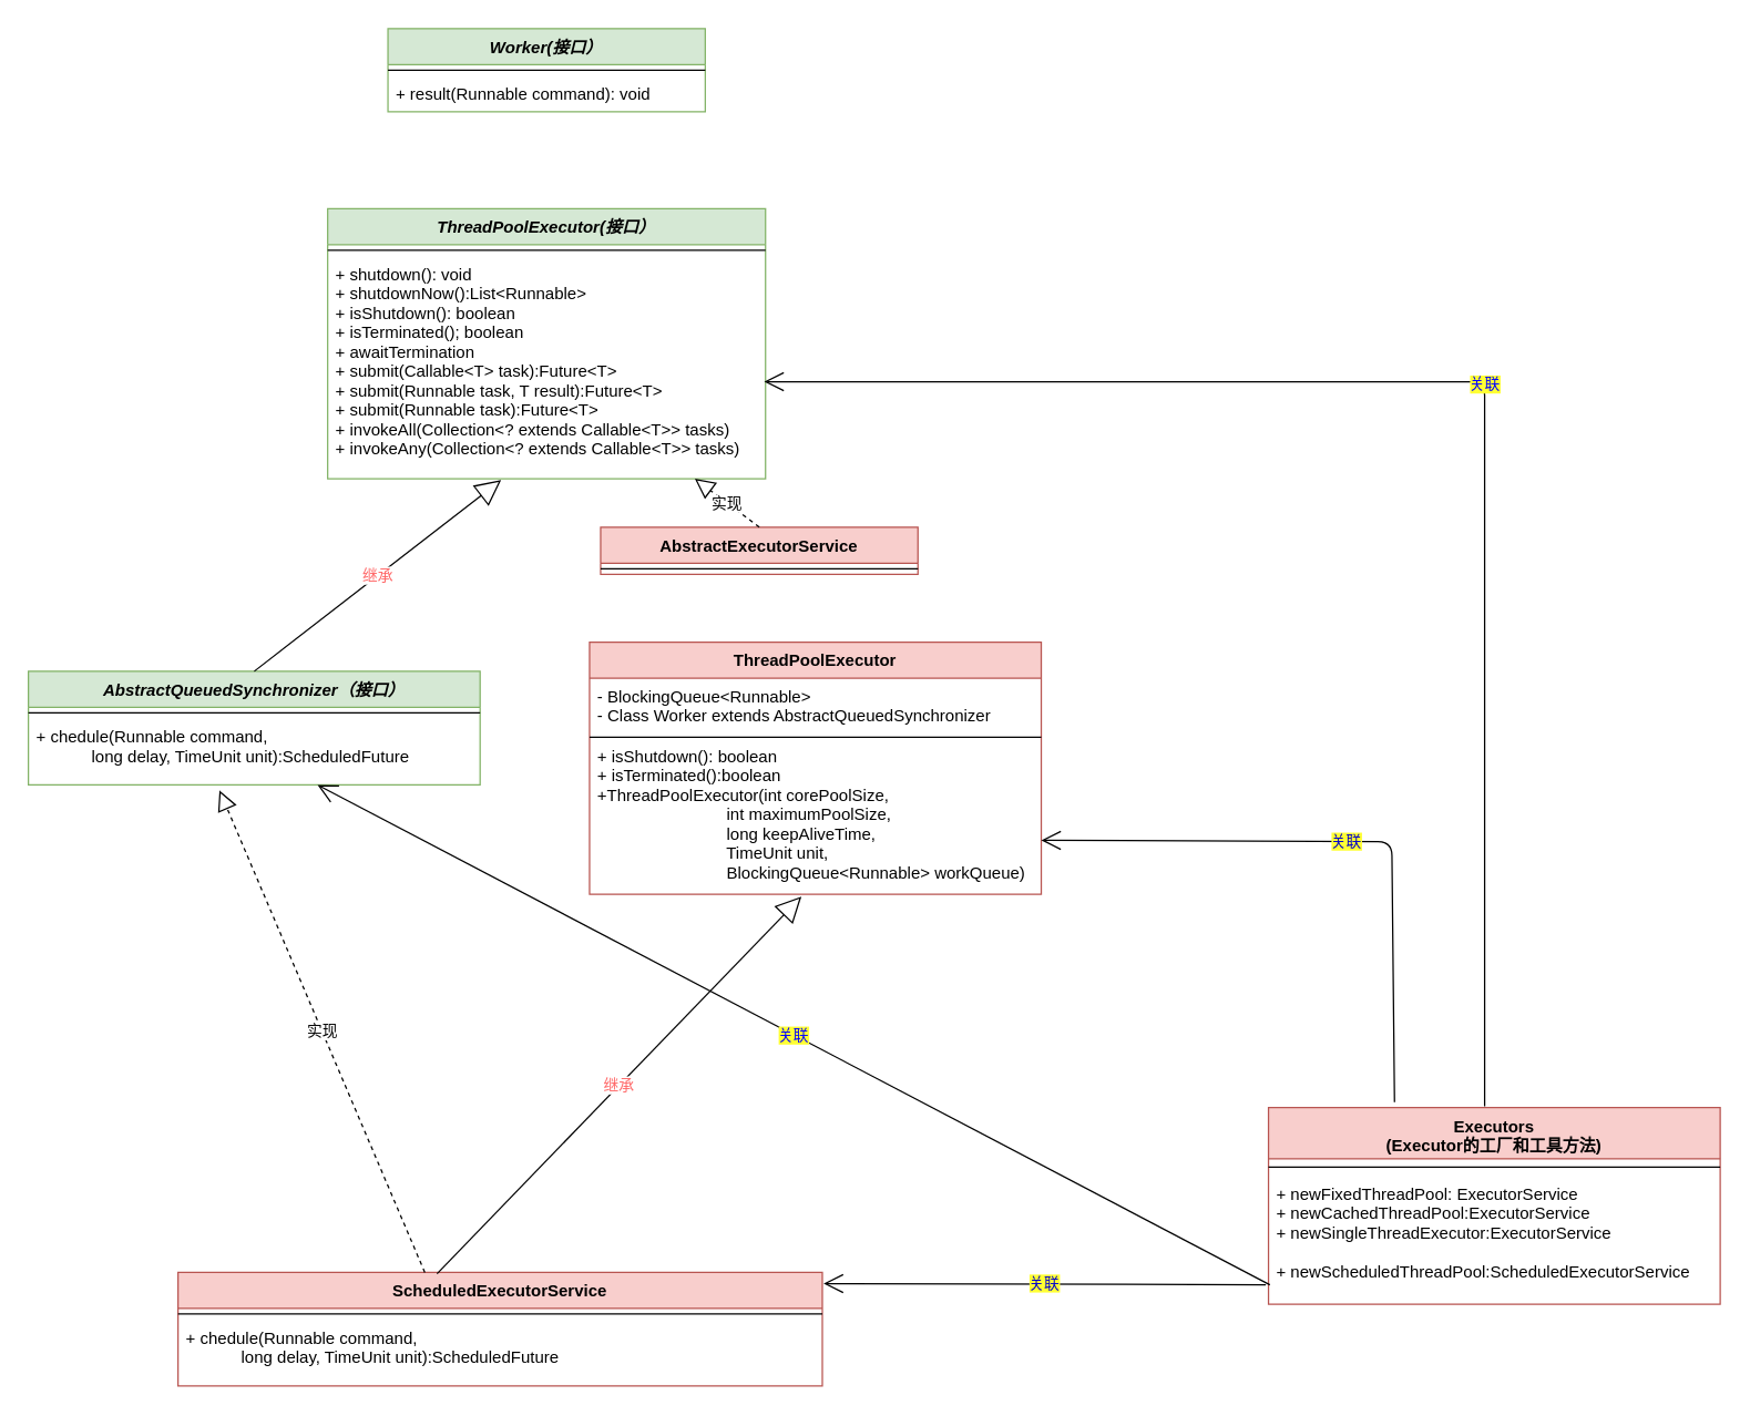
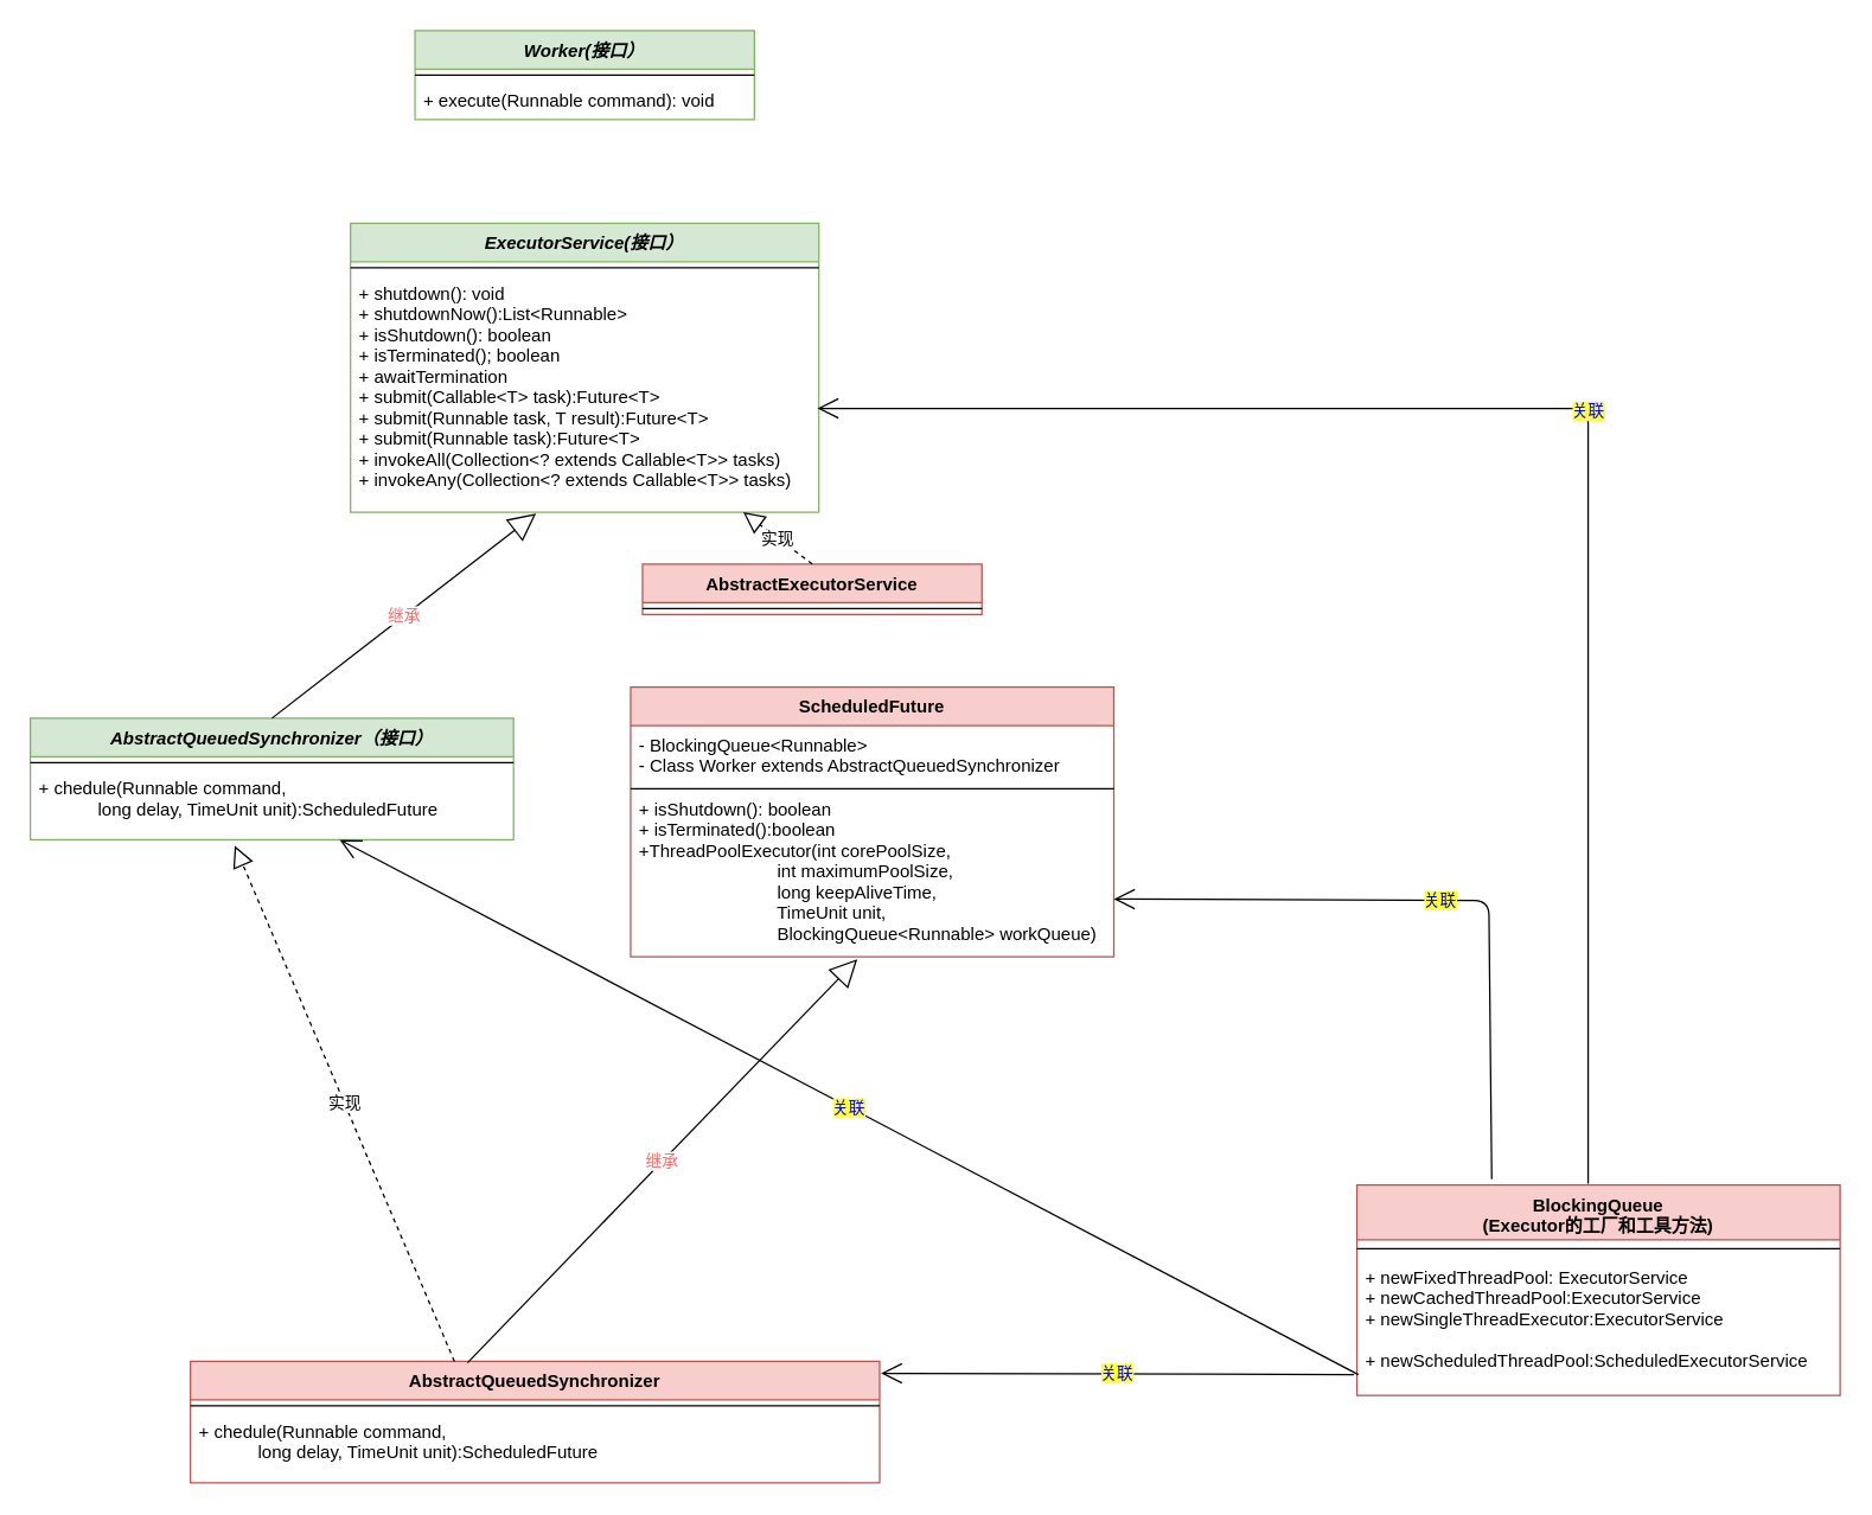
  <mxCell id="0" />
  <mxCell id="1" parent="0" />
- <mxCell id="2" value="ThreadPoolExecutor(接口）" style="swimlane;fontStyle=3;align=center;verticalAlign=top;childLayout=stackLayout;horizontal=1;startSize=26;horizontalStack=0;resizeParent=1;resizeParentMax=0;resizeLast=0;collapsible=1;marginBottom=0;shadow=0;fillColor=#d5e8d4;strokeColor=#82b366;" vertex="1" parent="1"><mxGeometry x="236" y="150" width="316" height="195" as="geometry" /></mxCell>
+ <mxCell id="2" value="ExecutorService(接口）" style="swimlane;fontStyle=3;align=center;verticalAlign=top;childLayout=stackLayout;horizontal=1;startSize=26;horizontalStack=0;resizeParent=1;resizeParentMax=0;resizeLast=0;collapsible=1;marginBottom=0;shadow=0;fillColor=#d5e8d4;strokeColor=#82b366;" vertex="1" parent="1"><mxGeometry x="236" y="150" width="316" height="195" as="geometry" /></mxCell>
  <mxCell id="3" value="" style="line;strokeWidth=1;fillColor=none;align=left;verticalAlign=middle;spacingTop=-1;spacingLeft=3;spacingRight=3;rotatable=0;labelPosition=right;points=[];portConstraint=eastwest;shadow=0;" vertex="1" parent="2"><mxGeometry y="26" width="316" height="8" as="geometry" /></mxCell>
  <mxCell id="4" value="+ shutdown(): void&#10;+ shutdownNow():List&lt;Runnable&gt;&#10;+ isShutdown(): boolean&#10;+ isTerminated(); boolean&#10;+ awaitTermination&#10;+ submit(Callable&lt;T&gt; task):Future&lt;T&gt;&#10;+ submit(Runnable task, T result):Future&lt;T&gt;&#10;+ submit(Runnable task):Future&lt;T&gt;&#10;+ invokeAll(Collection&lt;? extends Callable&lt;T&gt;&gt; tasks) &#10;+ invokeAny(Collection&lt;? extends Callable&lt;T&gt;&gt; tasks)" style="text;strokeColor=none;fillColor=none;align=left;verticalAlign=top;spacingLeft=4;spacingRight=4;overflow=hidden;rotatable=0;points=[[0,0.5],[1,0.5]];portConstraint=eastwest;shadow=0;" vertex="1" parent="2"><mxGeometry y="34" width="316" height="161" as="geometry" /></mxCell>
  <mxCell id="5" value="Worker(接口）" style="swimlane;fontStyle=3;align=center;verticalAlign=top;childLayout=stackLayout;horizontal=1;startSize=26;horizontalStack=0;resizeParent=1;resizeParentMax=0;resizeLast=0;collapsible=1;marginBottom=0;shadow=0;fillColor=#d5e8d4;strokeColor=#82b366;" vertex="1" parent="1"><mxGeometry x="279.5" y="20" width="229" height="60" as="geometry" /></mxCell>
  <mxCell id="6" value="" style="line;strokeWidth=1;fillColor=none;align=left;verticalAlign=middle;spacingTop=-1;spacingLeft=3;spacingRight=3;rotatable=0;labelPosition=right;points=[];portConstraint=eastwest;shadow=0;" vertex="1" parent="5"><mxGeometry y="26" width="229" height="8" as="geometry" /></mxCell>
- <mxCell id="7" value="+ result(Runnable command): void" style="text;strokeColor=none;fillColor=none;align=left;verticalAlign=top;spacingLeft=4;spacingRight=4;overflow=hidden;rotatable=0;points=[[0,0.5],[1,0.5]];portConstraint=eastwest;shadow=0;" vertex="1" parent="5"><mxGeometry y="34" width="229" height="26" as="geometry" /></mxCell>
+ <mxCell id="7" value="+ execute(Runnable command): void" style="text;strokeColor=none;fillColor=none;align=left;verticalAlign=top;spacingLeft=4;spacingRight=4;overflow=hidden;rotatable=0;points=[[0,0.5],[1,0.5]];portConstraint=eastwest;shadow=0;" vertex="1" parent="5"><mxGeometry y="34" width="229" height="26" as="geometry" /></mxCell>
  <mxCell id="8" value="AbstractExecutorService" style="swimlane;fontStyle=1;align=center;verticalAlign=top;childLayout=stackLayout;horizontal=1;startSize=26;horizontalStack=0;resizeParent=1;resizeParentMax=0;resizeLast=0;collapsible=1;marginBottom=0;shadow=0;fillColor=#f8cecc;strokeColor=#b85450;" vertex="1" parent="1"><mxGeometry x="433" y="380" width="229" height="34" as="geometry" /></mxCell>
  <mxCell id="9" value="" style="line;strokeWidth=1;fillColor=none;align=left;verticalAlign=middle;spacingTop=-1;spacingLeft=3;spacingRight=3;rotatable=0;labelPosition=right;points=[];portConstraint=eastwest;shadow=0;" vertex="1" parent="8"><mxGeometry y="26" width="229" height="8" as="geometry" /></mxCell>
  <mxCell id="10" value="&lt;font color=&quot;#000000&quot;&gt;实现&lt;/font&gt;" style="endArrow=block;dashed=1;endFill=0;endSize=12;html=1;fontColor=#FF6666;exitX=0.5;exitY=0;exitDx=0;exitDy=0;" edge="1" parent="1" source="8" target="4"><mxGeometry width="160" relative="1" as="geometry"><mxPoint x="356" y="391" as="sourcePoint" /><mxPoint x="516" y="391" as="targetPoint" /></mxGeometry></mxCell>
  <mxCell id="11" value="&lt;pre style=&quot;background-color: #ffffff ; color: #080808 ; font-family: &amp;#34;jetbrains mono&amp;#34; , monospace ; font-size: 9.8pt&quot;&gt;&lt;br&gt;&lt;/pre&gt;" style="text;html=1;strokeColor=none;fillColor=none;align=center;verticalAlign=middle;whiteSpace=wrap;rounded=0;shadow=0;fontColor=#FF6666;" vertex="1" parent="1"><mxGeometry x="920" y="130" width="40" height="20" as="geometry" /></mxCell>
- <mxCell id="12" value="Executors&#10;(Executor的工厂和工具方法)" style="swimlane;fontStyle=1;align=center;verticalAlign=top;childLayout=stackLayout;horizontal=1;startSize=37;horizontalStack=0;resizeParent=1;resizeParentMax=0;resizeLast=0;collapsible=1;marginBottom=0;shadow=0;fillColor=#f8cecc;strokeColor=#b85450;" vertex="1" parent="1"><mxGeometry x="915" y="799" width="326" height="142" as="geometry" /></mxCell>
+ <mxCell id="12" value="BlockingQueue&#10;(Executor的工厂和工具方法)" style="swimlane;fontStyle=1;align=center;verticalAlign=top;childLayout=stackLayout;horizontal=1;startSize=37;horizontalStack=0;resizeParent=1;resizeParentMax=0;resizeLast=0;collapsible=1;marginBottom=0;shadow=0;fillColor=#f8cecc;strokeColor=#b85450;" vertex="1" parent="1"><mxGeometry x="915" y="799" width="326" height="142" as="geometry" /></mxCell>
  <mxCell id="13" value="" style="line;strokeWidth=1;fillColor=none;align=left;verticalAlign=middle;spacingTop=-1;spacingLeft=3;spacingRight=3;rotatable=0;labelPosition=right;points=[];portConstraint=eastwest;" vertex="1" parent="12"><mxGeometry y="37" width="326" height="12" as="geometry" /></mxCell>
  <mxCell id="14" value="+ newFixedThreadPool: ExecutorService&#10;+ newCachedThreadPool:ExecutorService&#10;+ newSingleThreadExecutor:ExecutorService&#10;&#10;+ newScheduledThreadPool:ScheduledExecutorService" style="text;strokeColor=none;fillColor=none;align=left;verticalAlign=top;spacingLeft=4;spacingRight=4;overflow=hidden;rotatable=0;points=[[0,0.5],[1,0.5]];portConstraint=eastwest;" vertex="1" parent="12"><mxGeometry y="49" width="326" height="93" as="geometry" /></mxCell>
  <mxCell id="15" value="关联" style="endArrow=open;endFill=1;endSize=12;html=1;entryX=0.997;entryY=0.565;entryDx=0;entryDy=0;entryPerimeter=0;fontColor=#0000FF;labelBackgroundColor=#FFFF33;" edge="1" parent="1" target="4"><mxGeometry width="160" relative="1" as="geometry"><mxPoint x="1071" y="798" as="sourcePoint" /><mxPoint x="875" y="363" as="targetPoint" /><Array as="points"><mxPoint x="1071" y="275" /></Array></mxGeometry></mxCell>
- <mxCell id="16" value="ThreadPoolExecutor" style="swimlane;fontStyle=1;align=center;verticalAlign=top;childLayout=stackLayout;horizontal=1;startSize=26;horizontalStack=0;resizeParent=1;resizeParentMax=0;resizeLast=0;collapsible=1;marginBottom=0;shadow=0;fillColor=#f8cecc;strokeColor=#b85450;" vertex="1" parent="1"><mxGeometry x="425" y="463" width="326" height="182" as="geometry" /></mxCell>
+ <mxCell id="16" value="ScheduledFuture" style="swimlane;fontStyle=1;align=center;verticalAlign=top;childLayout=stackLayout;horizontal=1;startSize=26;horizontalStack=0;resizeParent=1;resizeParentMax=0;resizeLast=0;collapsible=1;marginBottom=0;shadow=0;fillColor=#f8cecc;strokeColor=#b85450;" vertex="1" parent="1"><mxGeometry x="425" y="463" width="326" height="182" as="geometry" /></mxCell>
  <mxCell id="17" value="- BlockingQueue&lt;Runnable&gt; &#10;- Class Worker extends AbstractQueuedSynchronizer" style="text;strokeColor=none;fillColor=none;align=left;verticalAlign=top;spacingLeft=4;spacingRight=4;overflow=hidden;rotatable=0;points=[[0,0.5],[1,0.5]];portConstraint=eastwest;shadow=0;fontColor=#000000;" vertex="1" parent="16"><mxGeometry y="26" width="326" height="42" as="geometry" /></mxCell>
  <mxCell id="18" value="" style="line;strokeWidth=1;fillColor=none;align=left;verticalAlign=middle;spacingTop=-1;spacingLeft=3;spacingRight=3;rotatable=0;labelPosition=right;points=[];portConstraint=eastwest;" vertex="1" parent="16"><mxGeometry y="68" width="326" height="1" as="geometry" /></mxCell>
  <mxCell id="19" value="+ isShutdown(): boolean&#10;+ isTerminated():boolean&#10;+ThreadPoolExecutor(int corePoolSize,&#10;                            int maximumPoolSize,&#10;                            long keepAliveTime,&#10;                            TimeUnit unit,&#10;                            BlockingQueue&lt;Runnable&gt; workQueue) " style="text;strokeColor=none;fillColor=none;align=left;verticalAlign=top;spacingLeft=4;spacingRight=4;overflow=hidden;rotatable=0;points=[[0,0.5],[1,0.5]];portConstraint=eastwest;" vertex="1" parent="16"><mxGeometry y="69" width="326" height="113" as="geometry" /></mxCell>
  <mxCell id="20" value="关联" style="endArrow=open;endFill=1;endSize=12;html=1;entryX=1;entryY=0.655;entryDx=0;entryDy=0;entryPerimeter=0;exitX=0.279;exitY=-0.028;exitDx=0;exitDy=0;exitPerimeter=0;fontColor=#0000CC;labelBackgroundColor=#FFFF33;" edge="1" parent="1" source="12" target="19"><mxGeometry width="160" relative="1" as="geometry"><mxPoint x="968" y="667" as="sourcePoint" /><mxPoint x="562" y="214.93" as="targetPoint" /><Array as="points"><mxPoint x="1004" y="607" /></Array></mxGeometry></mxCell>
  <mxCell id="21" value="AbstractQueuedSynchronizer（接口）" style="swimlane;fontStyle=3;align=center;verticalAlign=top;childLayout=stackLayout;horizontal=1;startSize=26;horizontalStack=0;resizeParent=1;resizeParentMax=0;resizeLast=0;collapsible=1;marginBottom=0;shadow=0;fillColor=#d5e8d4;strokeColor=#82b366;" vertex="1" parent="1"><mxGeometry x="20" y="484" width="326" height="82" as="geometry" /></mxCell>
  <mxCell id="22" value="" style="line;strokeWidth=1;fillColor=none;align=left;verticalAlign=middle;spacingTop=-1;spacingLeft=3;spacingRight=3;rotatable=0;labelPosition=right;points=[];portConstraint=eastwest;" vertex="1" parent="21"><mxGeometry y="26" width="326" height="8" as="geometry" /></mxCell>
  <mxCell id="23" value="+ chedule(Runnable command,&#10;            long delay, TimeUnit unit):ScheduledFuture&#10;" style="text;strokeColor=none;fillColor=none;align=left;verticalAlign=top;spacingLeft=4;spacingRight=4;overflow=hidden;rotatable=0;points=[[0,0.5],[1,0.5]];portConstraint=eastwest;" vertex="1" parent="21"><mxGeometry y="34" width="326" height="48" as="geometry" /></mxCell>
- <mxCell id="24" value="ScheduledExecutorService" style="swimlane;fontStyle=1;align=center;verticalAlign=top;childLayout=stackLayout;horizontal=1;startSize=26;horizontalStack=0;resizeParent=1;resizeParentMax=0;resizeLast=0;collapsible=1;marginBottom=0;shadow=0;fillColor=#f8cecc;strokeColor=#b85450;" vertex="1" parent="1"><mxGeometry x="128" y="918" width="465" height="82" as="geometry" /></mxCell>
+ <mxCell id="24" value="AbstractQueuedSynchronizer" style="swimlane;fontStyle=1;align=center;verticalAlign=top;childLayout=stackLayout;horizontal=1;startSize=26;horizontalStack=0;resizeParent=1;resizeParentMax=0;resizeLast=0;collapsible=1;marginBottom=0;shadow=0;fillColor=#f8cecc;strokeColor=#b85450;" vertex="1" parent="1"><mxGeometry x="128" y="918" width="465" height="82" as="geometry" /></mxCell>
  <mxCell id="25" value="" style="line;strokeWidth=1;fillColor=none;align=left;verticalAlign=middle;spacingTop=-1;spacingLeft=3;spacingRight=3;rotatable=0;labelPosition=right;points=[];portConstraint=eastwest;" vertex="1" parent="24"><mxGeometry y="26" width="465" height="8" as="geometry" /></mxCell>
  <mxCell id="26" value="+ chedule(Runnable command,&#10;            long delay, TimeUnit unit):ScheduledFuture&#10;" style="text;strokeColor=none;fillColor=none;align=left;verticalAlign=top;spacingLeft=4;spacingRight=4;overflow=hidden;rotatable=0;points=[[0,0.5],[1,0.5]];portConstraint=eastwest;" vertex="1" parent="24"><mxGeometry y="34" width="465" height="48" as="geometry" /></mxCell>
  <mxCell id="27" value="继承" style="endArrow=block;endSize=16;endFill=0;html=1;fontColor=#FF6666;entryX=0.396;entryY=1.006;entryDx=0;entryDy=0;exitX=0.5;exitY=0;exitDx=0;exitDy=0;entryPerimeter=0;" edge="1" parent="1" source="21" target="4"><mxGeometry width="160" relative="1" as="geometry"><mxPoint x="550" y="494" as="sourcePoint" /><mxPoint x="539.5" y="443" as="targetPoint" /></mxGeometry></mxCell>
  <mxCell id="28" value="&lt;font color=&quot;#000000&quot;&gt;实现&lt;/font&gt;" style="endArrow=block;dashed=1;endFill=0;endSize=12;html=1;fontColor=#FF6666;exitX=0.383;exitY=0;exitDx=0;exitDy=0;entryX=0.423;entryY=1.083;entryDx=0;entryDy=0;entryPerimeter=0;exitPerimeter=0;" edge="1" parent="1" source="24" target="23"><mxGeometry width="160" relative="1" as="geometry"><mxPoint x="539.5" y="409" as="sourcePoint" /><mxPoint x="485.099" y="355" as="targetPoint" /></mxGeometry></mxCell>
  <mxCell id="29" value="继承" style="endArrow=block;endSize=16;endFill=0;html=1;fontColor=#FF6666;entryX=0.469;entryY=1.015;entryDx=0;entryDy=0;exitX=0.402;exitY=0.012;exitDx=0;exitDy=0;entryPerimeter=0;exitPerimeter=0;" edge="1" parent="1" source="24" target="19"><mxGeometry width="160" relative="1" as="geometry"><mxPoint x="193" y="494" as="sourcePoint" /><mxPoint x="371.136" y="355.966" as="targetPoint" /></mxGeometry></mxCell>
  <mxCell id="30" value="关联" style="endArrow=open;endFill=1;endSize=12;html=1;entryX=1.002;entryY=0.098;entryDx=0;entryDy=0;entryPerimeter=0;exitX=-0.006;exitY=0.848;exitDx=0;exitDy=0;exitPerimeter=0;fontColor=#0000CC;labelBackgroundColor=#FFFF33;" edge="1" parent="1" source="14" target="24"><mxGeometry width="160" relative="1" as="geometry"><mxPoint x="900.016" y="334" as="sourcePoint" /><mxPoint x="706.154" y="494" as="targetPoint" /></mxGeometry></mxCell>
  <mxCell id="31" value="关联" style="endArrow=open;endFill=1;endSize=12;html=1;exitX=0.003;exitY=0.849;exitDx=0;exitDy=0;exitPerimeter=0;fontColor=#0000FF;labelBackgroundColor=#FFFF33;" edge="1" parent="1" source="14" target="23"><mxGeometry width="160" relative="1" as="geometry"><mxPoint x="946.044" y="907.968" as="sourcePoint" /><mxPoint x="603.93" y="936.036" as="targetPoint" /></mxGeometry></mxCell>
